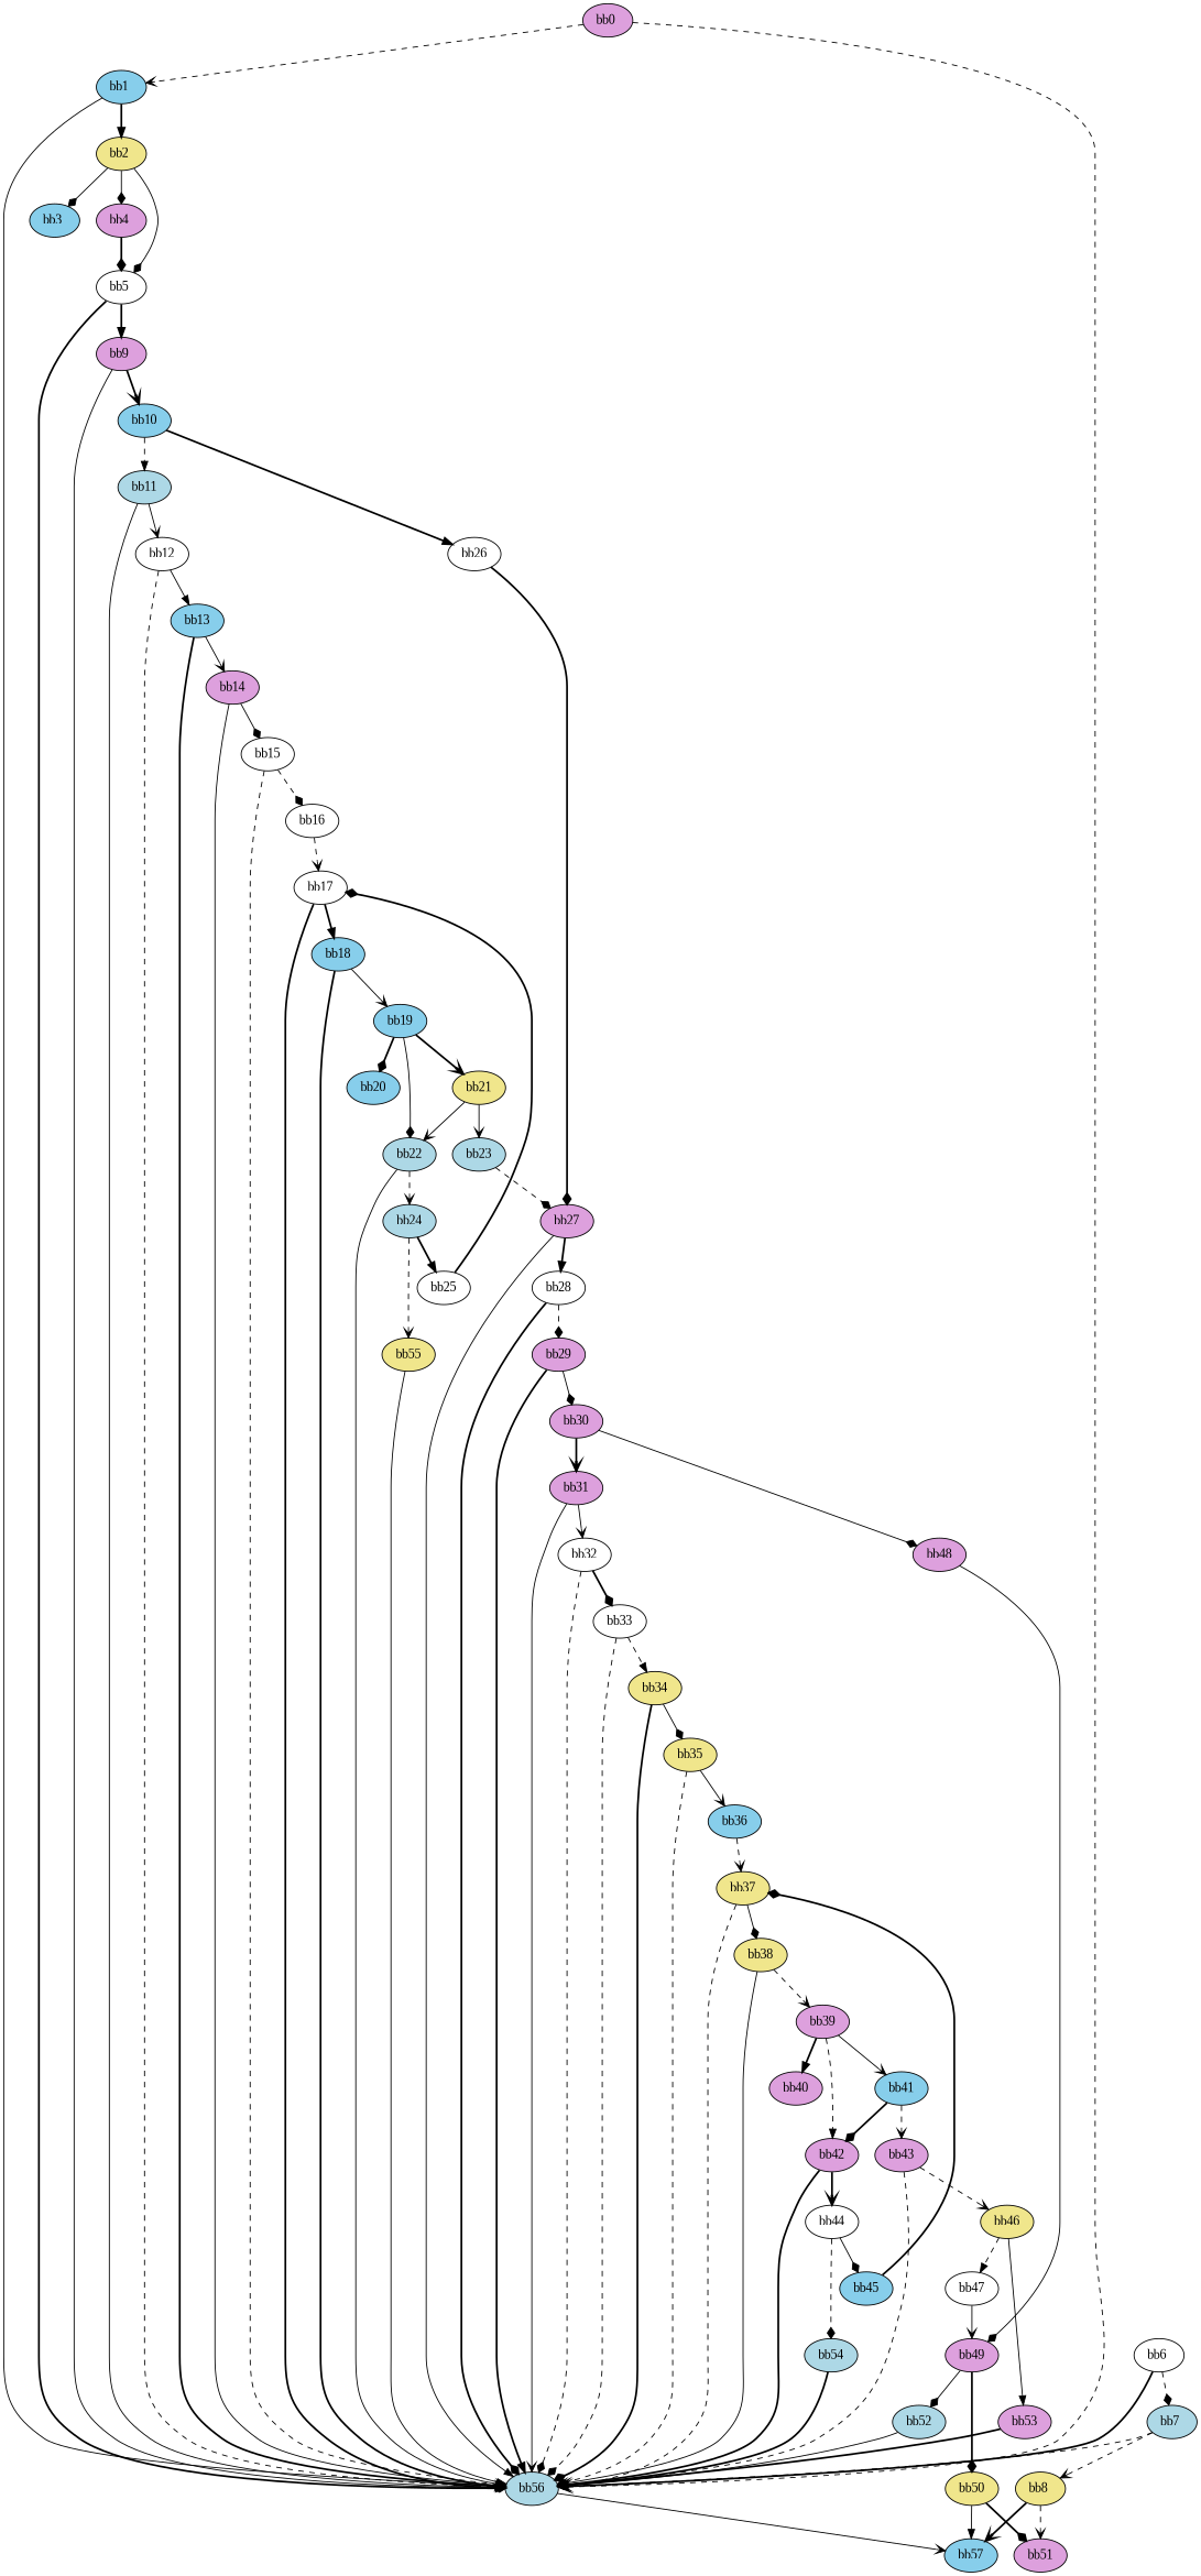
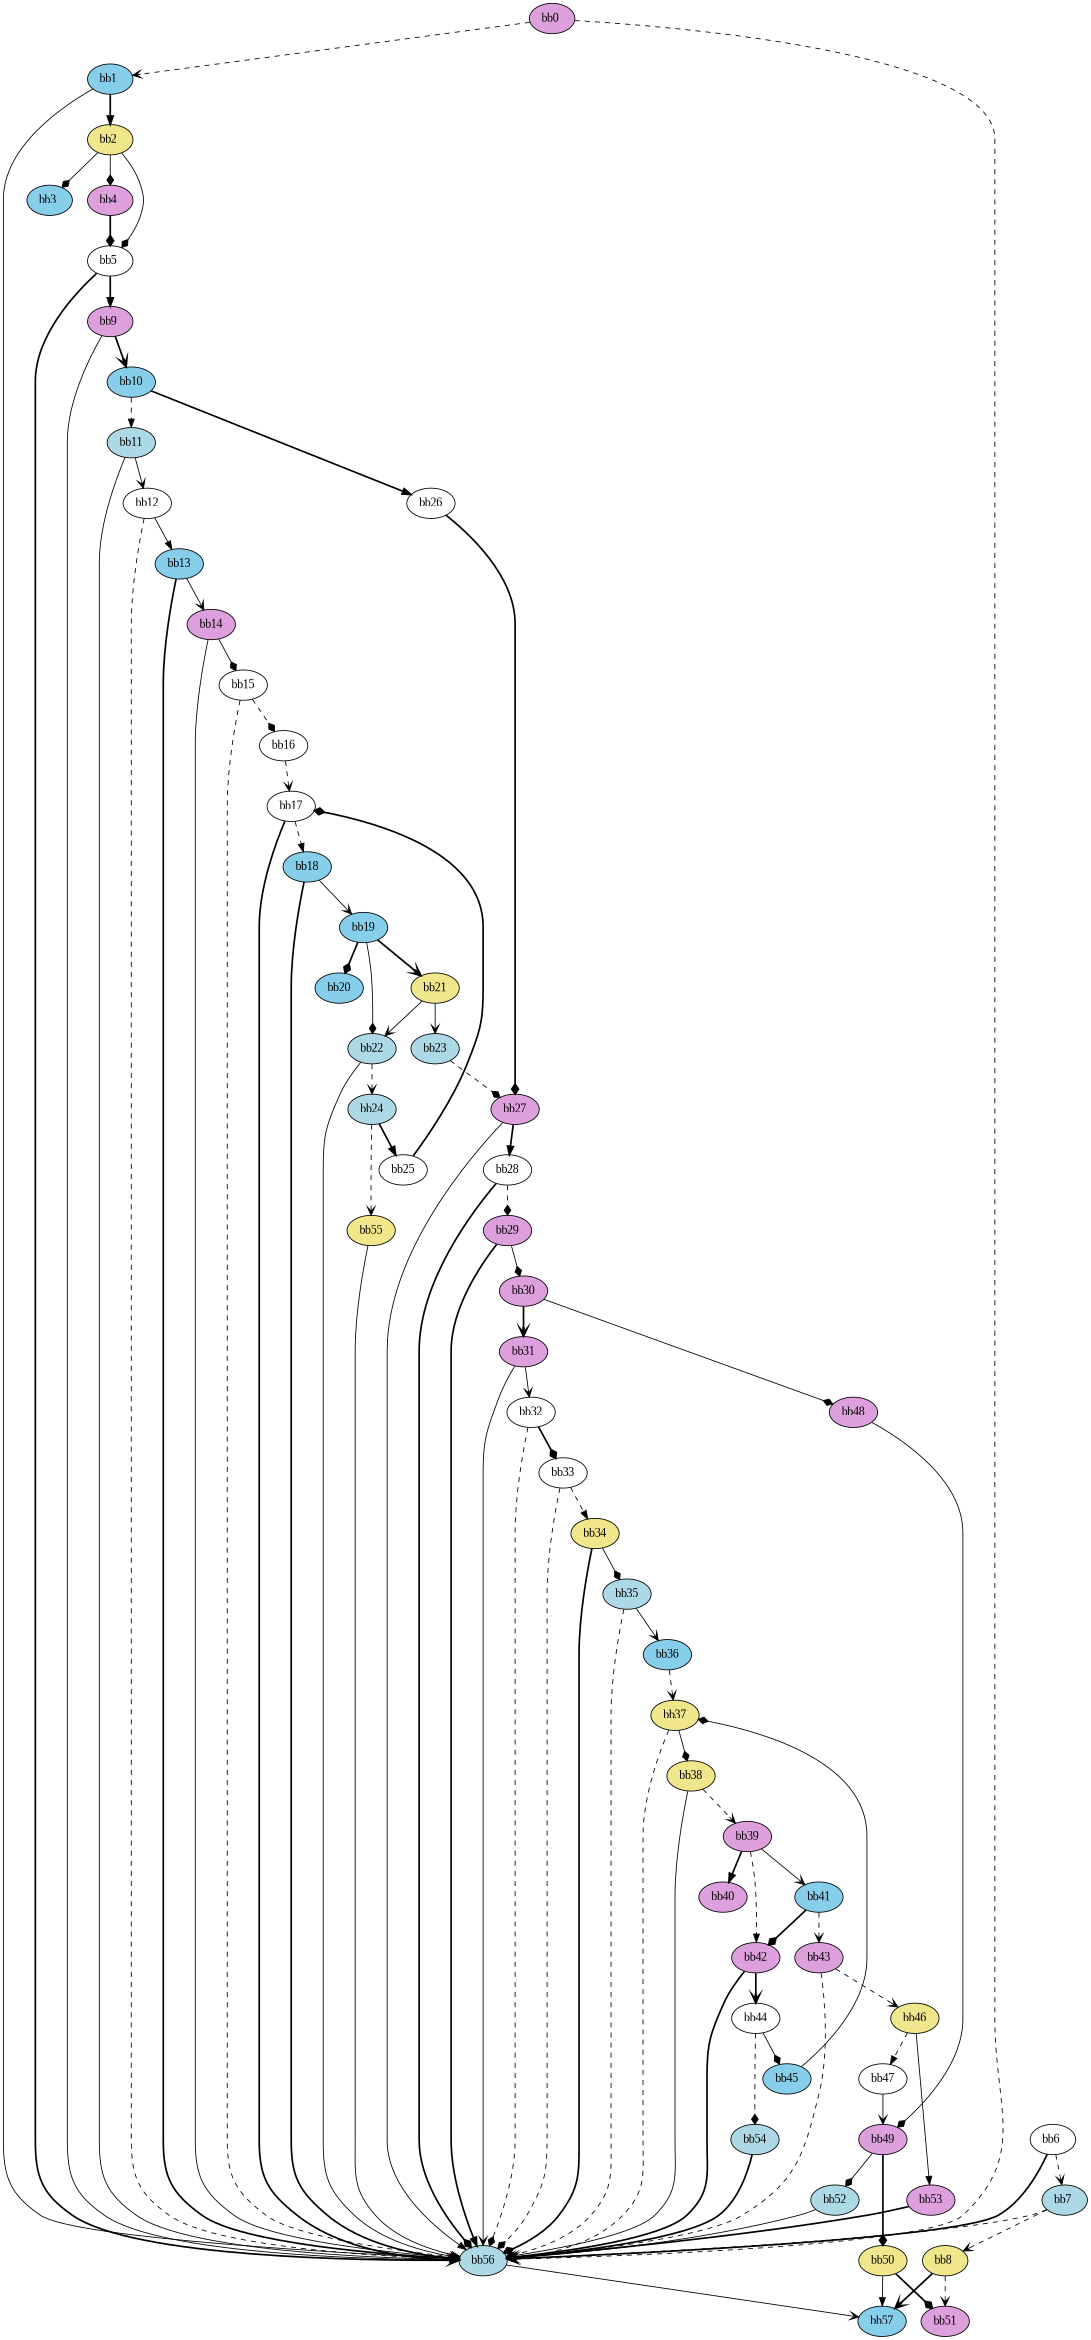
  digraph {
    fontname="Liberation Serif"
    node [fillcolor=plum fontname="Liberation Serif" style=filled]
    edge [arrowhead=vee fontname="Liberation Serif" style=solid]
    n1 [label="bb0\l"]
    n2 [fillcolor=skyblue label="bb1\l"]
    n3 [fillcolor=lightblue label="bb56\l"]
    n4 [fillcolor=khaki label="bb2\l"]
    n5 [fillcolor=skyblue label="bb57\l"]
    n6 [fillcolor=skyblue label="bb3\l"]
    n7 [label="bb4\l"]
    n8 [fillcolor=white label="bb5\l"]
    n9 [label="bb9\l"]
    n10 [fillcolor=white label="bb6\l"]
    n11 [fillcolor=lightblue label="bb7\l"]
    n12 [fillcolor=skyblue label="bb10\l"]
    n13 [fillcolor=khaki label="bb8\l"]
    n14 [label="bb51\l"]
    n15 [fillcolor=lightblue label="bb11\l"]
    n16 [fillcolor=white label="bb26\l"]
    n17 [fillcolor=white label="bb12\l"]
    n18 [label="bb27\l"]
    n19 [fillcolor=skyblue label="bb13\l"]
    n20 [label="bb14\l"]
    n21 [fillcolor=white label="bb15\l"]
    n22 [fillcolor=white label="bb16\l"]
    n23 [fillcolor=white label="bb17\l"]
    n24 [fillcolor=skyblue label="bb18\l"]
    n25 [fillcolor=skyblue label="bb19\l"]
    n26 [fillcolor=skyblue label="bb20\l"]
    n27 [fillcolor=khaki label="bb21\l"]
    n28 [fillcolor=lightblue label="bb22\l"]
    n29 [fillcolor=lightblue label="bb23\l"]
    n30 [fillcolor=lightblue label="bb24\l"]
    n31 [fillcolor=white label="bb25\l"]
    n32 [fillcolor=khaki label="bb55\l"]
    n33 [fillcolor=white label="bb28\l"]
    n34 [label="bb29\l"]
    n35 [label="bb30\l"]
    n36 [label="bb31\l"]
    n37 [label="bb48\l"]
    n38 [fillcolor=white label="bb32\l"]
    n39 [label="bb49\l"]
    n40 [fillcolor=white label="bb33\l"]
    n41 [fillcolor=khaki label="bb34\l"]
-   n42 [fillcolor=khaki label="bb35\l"]
+   n42 [fillcolor=lightblue label="bb35\l"]
    n43 [fillcolor=skyblue label="bb36\l"]
    n44 [fillcolor=khaki label="bb37\l"]
    n45 [fillcolor=khaki label="bb38\l"]
    n46 [label="bb39\l"]
    n47 [label="bb40\l"]
    n48 [fillcolor=skyblue label="bb41\l"]
    n49 [label="bb42\l"]
    n50 [label="bb43\l"]
    n51 [fillcolor=white label="bb44\l"]
    n52 [fillcolor=khaki label="bb46\l"]
    n53 [fillcolor=skyblue label="bb45\l"]
    n54 [fillcolor=lightblue label="bb54\l"]
    n55 [fillcolor=white label="bb47\l"]
    n56 [label="bb53\l"]
    n57 [fillcolor=khaki label="bb50\l"]
    n58 [fillcolor=lightblue label="bb52\l"]
    n1 -> n2 [style=dashed]
    n1 -> n3 [arrowhead=normal style=dashed]
    n2 -> n3
    n2 -> n4 [arrowhead=normal style=bold]
    n3 -> n5
    n4 -> n6 [arrowhead=diamond]
    n4 -> n7 [arrowhead=diamond]
    n4 -> n8 [arrowhead=diamond]
    n7 -> n8 [arrowhead=diamond style=bold]
    n8 -> n3 [arrowhead=normal style=bold]
    n8 -> n9 [arrowhead=normal style=bold]
    n9 -> n3 [arrowhead=normal]
    n9 -> n12 [style=bold]
    n10 -> n3 [style=bold]
-   n10 -> n11 [arrowhead=diamond style=dashed]
+   n10 -> n11 [style=dashed]
    n11 -> n3 [arrowhead=normal style=dashed]
    n11 -> n13 [style=dashed]
    n12 -> n15 [arrowhead=normal style=dashed]
    n12 -> n16 [arrowhead=normal style=bold]
    n13 -> n5 [style=bold]
    n13 -> n14 [style=dashed]
    n15 -> n3 [arrowhead=normal]
    n15 -> n17
    n16 -> n18 [arrowhead=diamond style=bold]
    n17 -> n3 [arrowhead=normal style=dashed]
    n17 -> n19 [arrowhead=normal]
    n18 -> n3 [arrowhead=normal]
    n18 -> n33 [arrowhead=normal style=bold]
    n19 -> n3 [arrowhead=diamond style=bold]
    n19 -> n20
    n20 -> n3
    n20 -> n21 [arrowhead=diamond]
    n21 -> n3 [arrowhead=normal style=dashed]
    n21 -> n22 [arrowhead=diamond style=dashed]
    n22 -> n23 [style=dashed]
-   n23 -> n3 [arrowhead=diamond style=bold]
-   n23 -> n24 [arrowhead=normal style=bold]
+   n23 -> n3 [style=bold]
+   n23 -> n24 [arrowhead=normal style=dashed]
    n24 -> n3 [arrowhead=normal style=bold]
    n24 -> n25
    n25 -> n26 [arrowhead=diamond style=bold]
    n25 -> n27 [style=bold]
    n25 -> n28 [arrowhead=diamond]
    n27 -> n28
    n27 -> n29
    n28 -> n3
    n28 -> n30 [style=dashed]
    n29 -> n18 [arrowhead=diamond style=dashed]
    n30 -> n31 [arrowhead=normal style=bold]
    n30 -> n32 [style=dashed]
    n31 -> n23 [arrowhead=diamond style=bold]
    n32 -> n3 [arrowhead=normal]
    n33 -> n3 [arrowhead=diamond style=bold]
    n33 -> n34 [arrowhead=diamond style=dashed]
    n34 -> n3 [arrowhead=normal style=bold]
    n34 -> n35 [arrowhead=diamond]
    n35 -> n36 [style=bold]
    n35 -> n37 [arrowhead=diamond]
    n36 -> n3
    n36 -> n38
    n37 -> n39 [arrowhead=diamond]
    n38 -> n3 [arrowhead=diamond style=dashed]
    n38 -> n40 [arrowhead=diamond style=bold]
    n39 -> n57 [arrowhead=diamond style=bold]
    n39 -> n58 [arrowhead=diamond]
    n40 -> n3 [arrowhead=diamond style=dashed]
    n40 -> n41 [arrowhead=normal style=dashed]
    n41 -> n3 [arrowhead=diamond style=bold]
    n41 -> n42 [arrowhead=diamond]
    n42 -> n3 [arrowhead=diamond style=dashed]
    n42 -> n43
    n43 -> n44 [style=dashed]
    n44 -> n3 [arrowhead=normal style=dashed]
    n44 -> n45 [arrowhead=diamond]
    n45 -> n3
    n45 -> n46 [style=dashed]
    n46 -> n47 [arrowhead=normal style=bold]
    n46 -> n48
    n46 -> n49 [arrowhead=normal style=dashed]
    n48 -> n49 [arrowhead=diamond style=bold]
    n48 -> n50 [style=dashed]
    n49 -> n3 [arrowhead=diamond style=bold]
    n49 -> n51 [style=bold]
    n50 -> n3 [arrowhead=normal style=dashed]
    n50 -> n52 [style=dashed]
    n51 -> n53 [arrowhead=diamond]
    n51 -> n54 [arrowhead=diamond style=dashed]
    n52 -> n55 [arrowhead=normal style=dashed]
    n52 -> n56 [arrowhead=normal]
-   n53 -> n44 [arrowhead=diamond style=bold]
+   n53 -> n44 [arrowhead=diamond]
    n54 -> n3 [arrowhead=diamond style=bold]
    n55 -> n39
    n56 -> n3 [style=bold]
    n57 -> n5 [arrowhead=normal]
    n57 -> n14 [arrowhead=diamond style=bold]
    n58 -> n3 [arrowhead=normal]
  }
